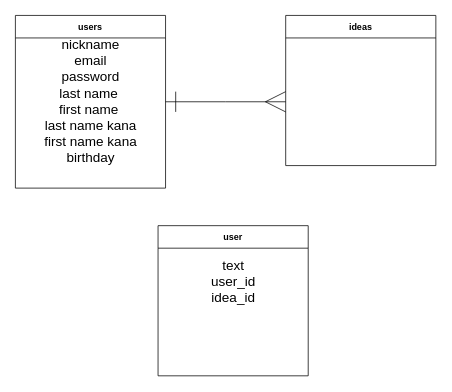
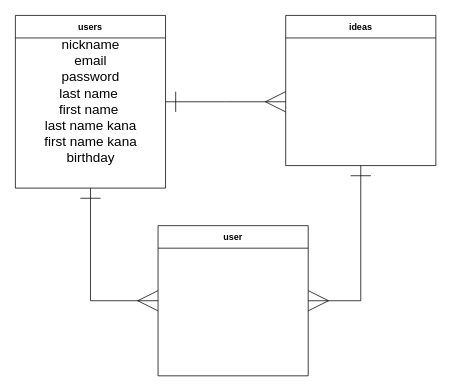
  <mxCell id="0" />
  <mxCell id="1" parent="0" />
  <mxCell id="2" style="edgeStyle=orthogonalEdgeStyle;rounded=0;orthogonalLoop=1;jettySize=auto;html=1;startArrow=ERone;startFill=0;endArrow=ERmany;endFill=0;endSize=25;startSize=25;" edge="1" parent="1" source="4"><mxGeometry relative="1" as="geometry"><mxPoint x="380" y="135" as="targetPoint" /></mxGeometry></mxCell>
+ <mxCell id="3" style="edgeStyle=orthogonalEdgeStyle;rounded=0;orthogonalLoop=1;jettySize=auto;html=1;entryX=0;entryY=0.5;entryDx=0;entryDy=0;startArrow=ERone;startFill=0;endArrow=ERmany;endFill=0;endSize=25;startSize=25;" edge="1" parent="1" source="4" target="8"><mxGeometry relative="1" as="geometry" /></mxCell>
  <mxCell id="4" value="users" style="swimlane;startSize=30;" vertex="1" parent="1"><mxGeometry x="20" y="20" width="200" height="230" as="geometry" /></mxCell>
  <mxCell id="5" value="&lt;font style=&quot;font-size: 18px&quot;&gt;nickname&lt;br&gt;email&lt;br&gt;password&lt;br&gt;last name&amp;nbsp;&lt;br&gt;first name&amp;nbsp;&lt;br&gt;last name kana&lt;br&gt;first name kana&lt;br&gt;birthday&lt;/font&gt;" style="text;html=1;align=center;verticalAlign=middle;resizable=0;points=[];autosize=1;" vertex="1" parent="4"><mxGeometry x="30" y="50" width="140" height="130" as="geometry" /></mxCell>
+ <mxCell id="6" style="edgeStyle=orthogonalEdgeStyle;rounded=0;orthogonalLoop=1;jettySize=auto;html=1;entryX=1;entryY=0.5;entryDx=0;entryDy=0;startArrow=ERone;startFill=0;endArrow=ERmany;endFill=0;endSize=25;startSize=25;" edge="1" parent="1" source="7" target="8"><mxGeometry relative="1" as="geometry" /></mxCell>
  <mxCell id="7" value="ideas" style="swimlane;startSize=30;" vertex="1" parent="1"><mxGeometry x="380" y="20" width="200" height="200" as="geometry" /></mxCell>
  <mxCell id="8" value="user" style="swimlane;startSize=30;" vertex="1" parent="1"><mxGeometry x="210" y="300" width="200" height="200" as="geometry" /></mxCell>
- <mxCell id="9" value="&lt;font style=&quot;font-size: 18px&quot;&gt;text&lt;br&gt;user_id&lt;br&gt;idea_id&lt;/font&gt;" style="text;html=1;align=center;verticalAlign=middle;resizable=0;points=[];autosize=1;" vertex="1" parent="8"><mxGeometry x="65" y="50" width="70" height="50" as="geometry" /></mxCell>
